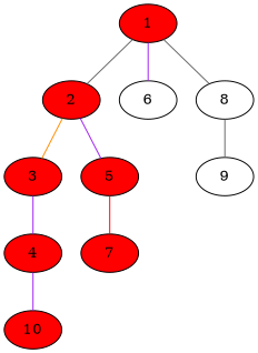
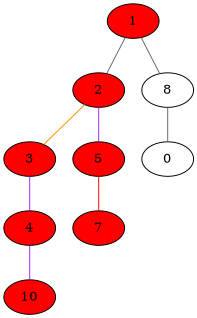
  graph {
    node [fillcolor=red style=filled]
    edge [color=purple]
    1
    2
-   6 [fillcolor="" style=""]
    8 [fillcolor="" style=""]
    3
    5
-   9 [fillcolor="" style=""]
+   9 [label=0 fillcolor="" style=""]
    4
    7
    10
    1 -- 2 [color=gray40]
-   1 -- 6
    1 -- 8 [color=gray40]
    2 -- 3 [color=darkorange]
    2 -- 5
    8 -- 9 [color=gray40]
    3 -- 4
    5 -- 7 [color=red]
    4 -- 10
  }
